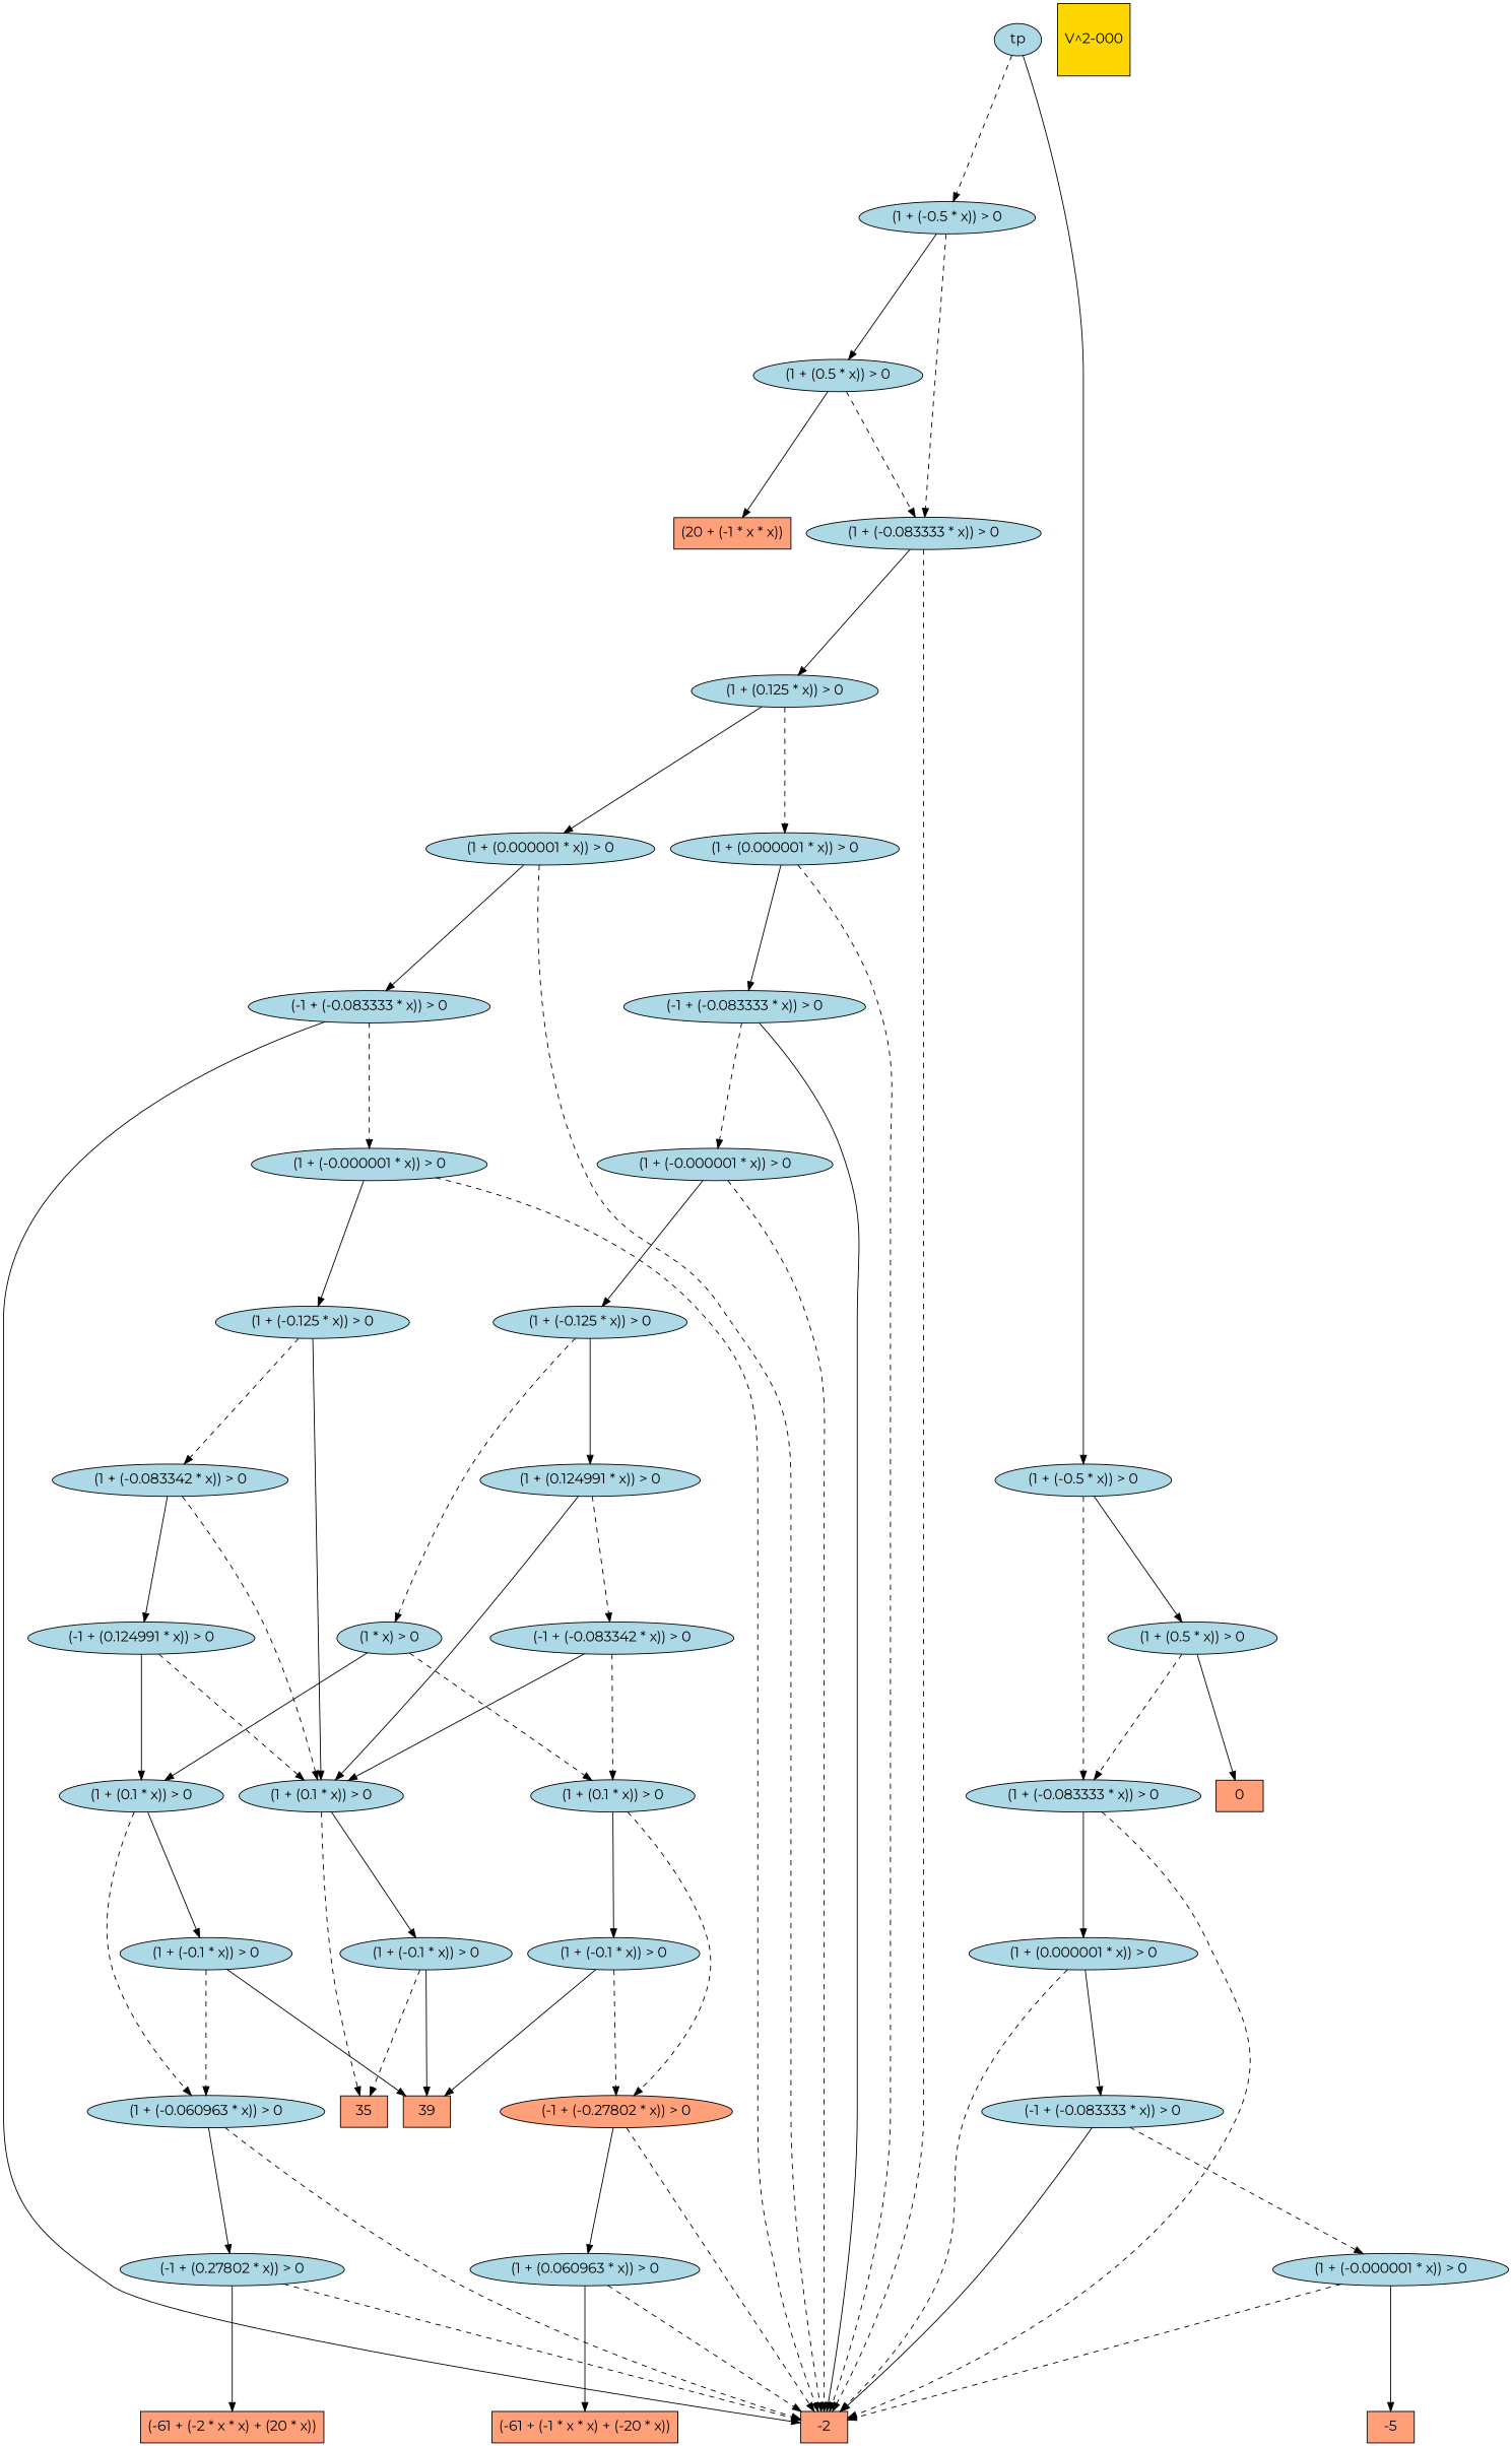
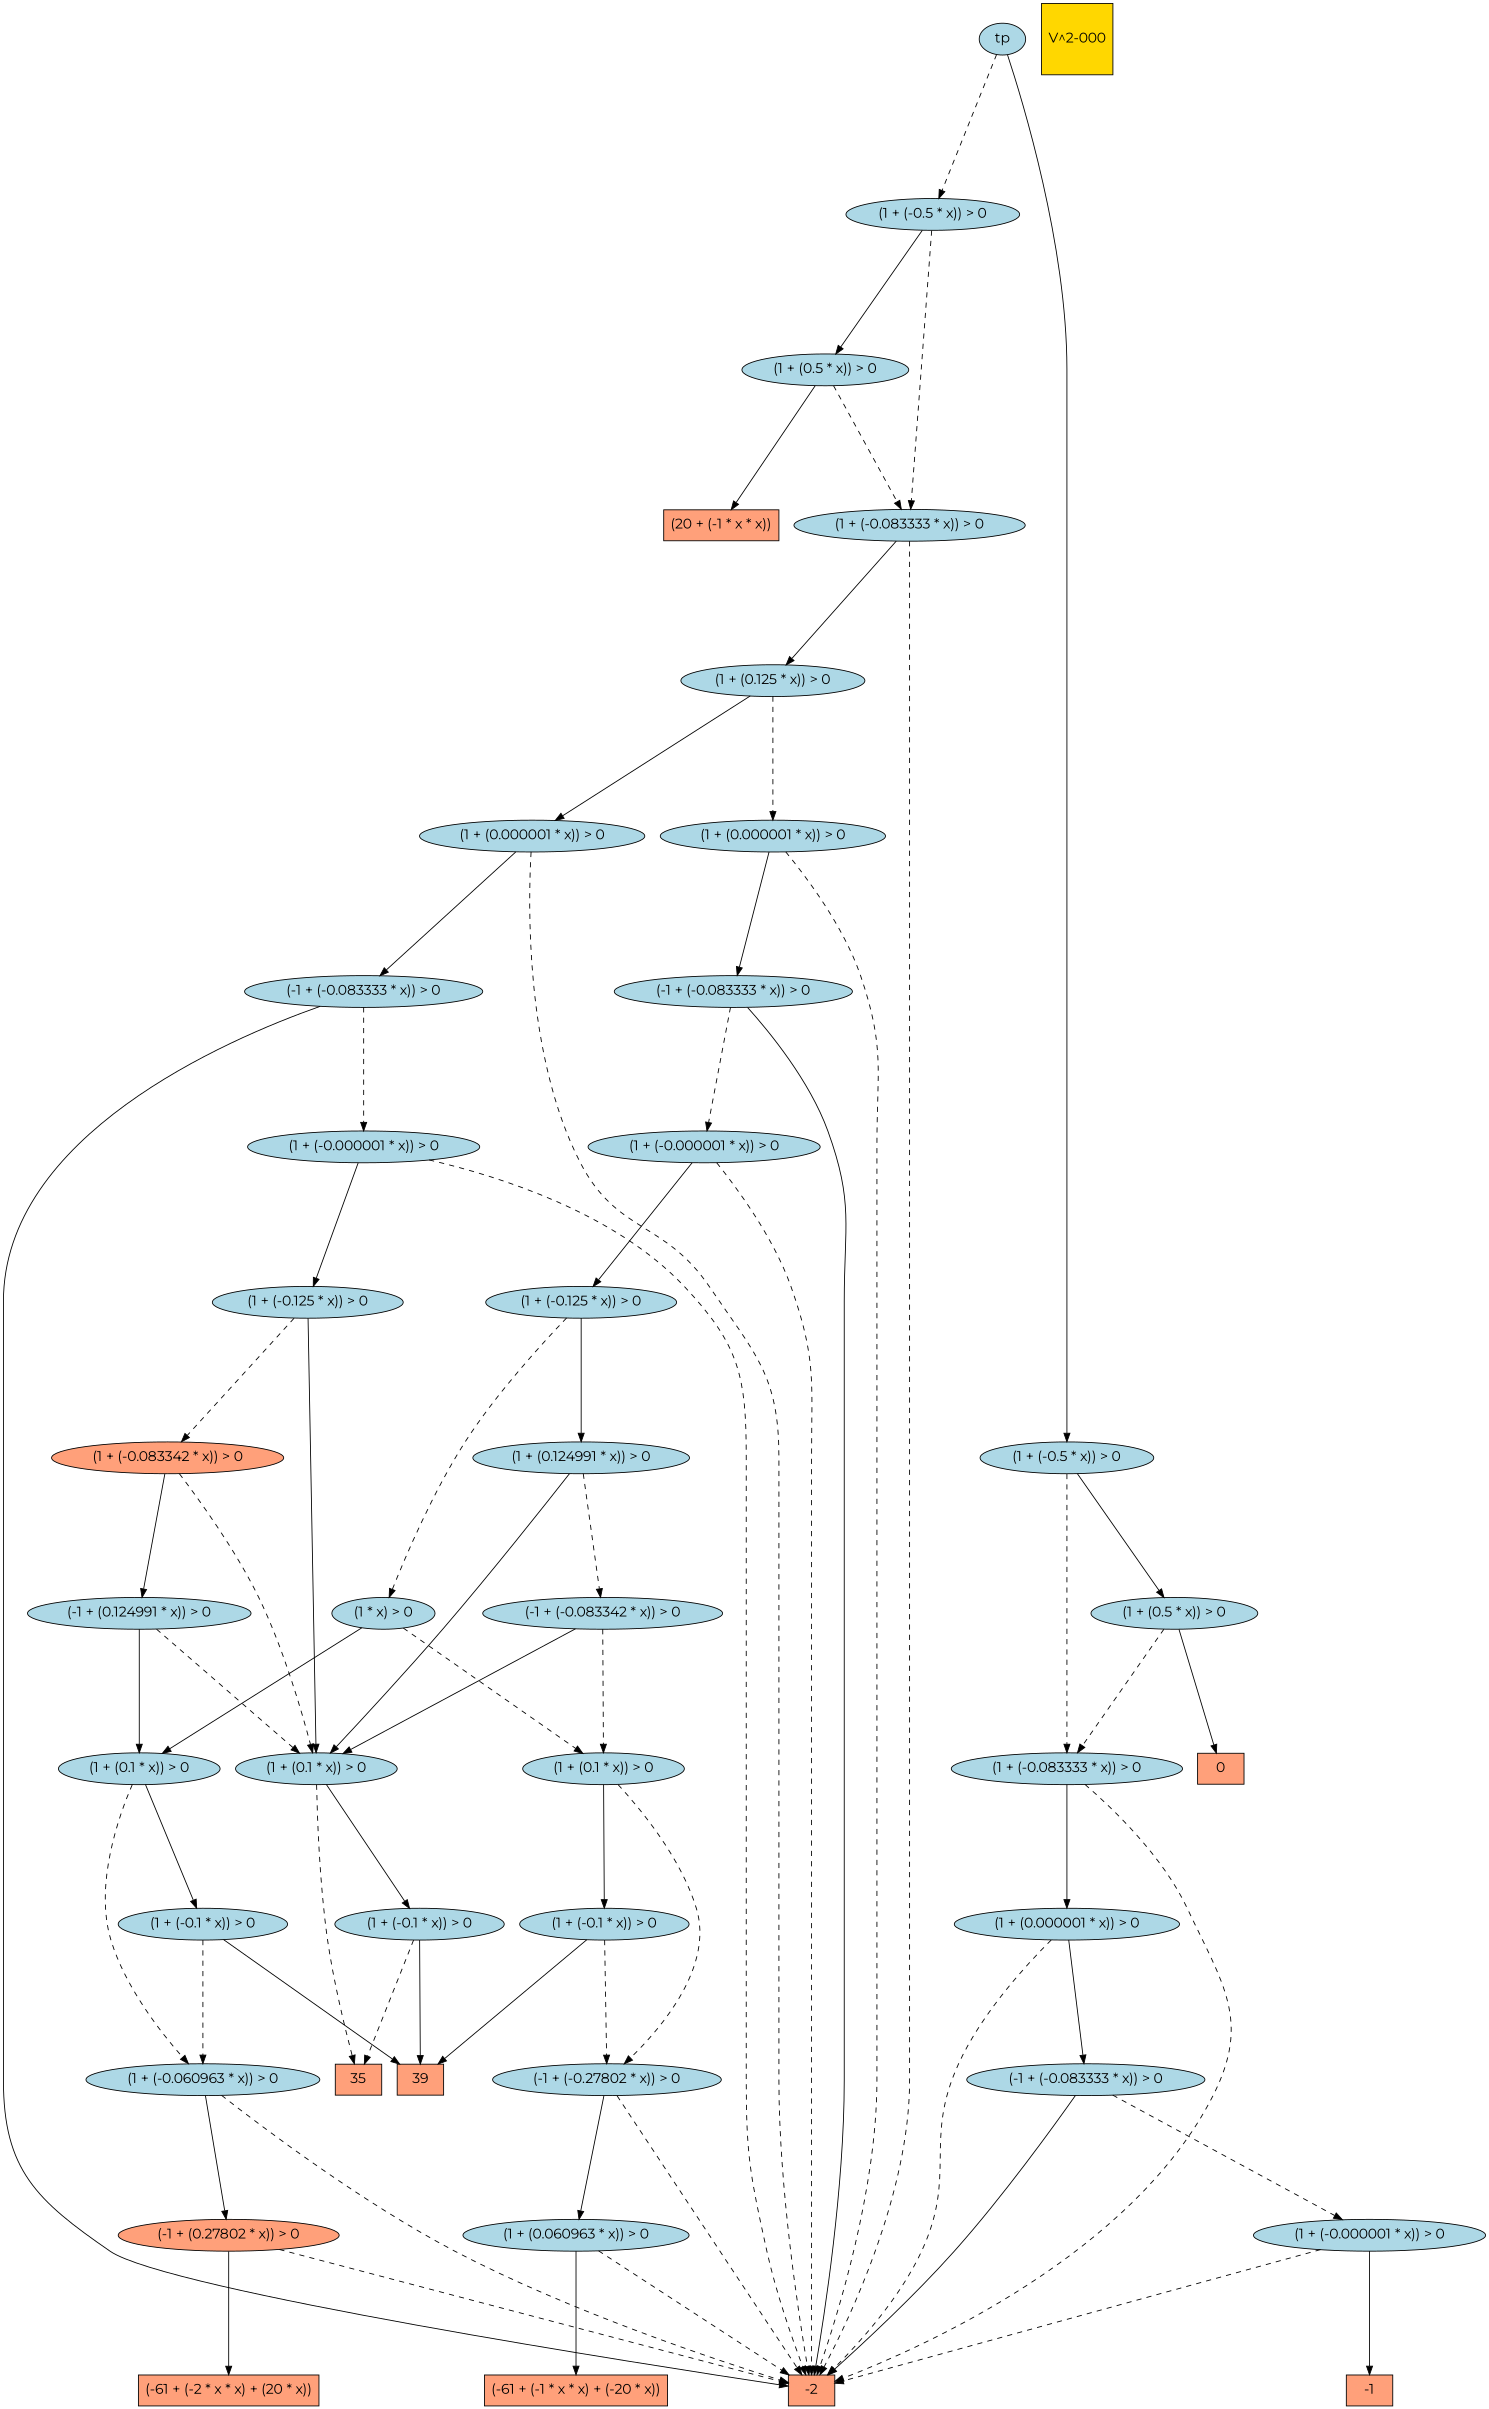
  digraph {
    fontname=Montserrat
    fontsize=16
    ranksep=2.00
    node [color=black fillcolor=lightblue fontname=Montserrat fontsize=16 shape=ellipse style=filled]
    edge [color=black fontname=Montserrat style=dashed]
    n1 [label="(1 + (0.5 * x)) > 0"]
    n2 [label="(1 + (-0.083333 * x)) > 0"]
    n3 [fillcolor=lightsalmon label="(20 + (-1 * x * x))" shape=box]
    n4 [label="(1 + (0.125 * x)) > 0"]
    n5 [fillcolor=lightsalmon label=-2 shape=box]
    n6 [label="(1 + (-0.5 * x)) > 0"]
    n7 [label="(1 + (0.000001 * x)) > 0"]
    n8 [label="(1 + (0.000001 * x)) > 0"]
    n9 [fillcolor=lightsalmon label="(-61 + (-2 * x * x) + (20 * x))" shape=box]
    n10 [label="(-1 + (-0.083333 * x)) > 0"]
    n11 [label="(1 + (-0.000001 * x)) > 0"]
    n12 [label="(1 + (0.5 * x)) > 0"]
    n13 [fillcolor=lightsalmon label=0 shape=box]
    n14 [label="(1 + (-0.083333 * x)) > 0"]
    n15 [label="(1 + (0.000001 * x)) > 0"]
-   n16 [fillcolor=lightsalmon label=-5 shape=box]
+   n16 [fillcolor=lightsalmon label=-1 shape=box]
    n17 [label="(-1 + (-0.083333 * x)) > 0"]
    n18 [fillcolor=lightsalmon label=35 shape=box]
    n19 [label="(1 + (0.1 * x)) > 0"]
    n20 [label="(1 + (-0.1 * x)) > 0"]
    n21 [label="(1 + (-0.060963 * x)) > 0"]
    n22 [fillcolor=lightsalmon label=39 shape=box]
-   n23 [label="(-1 + (0.27802 * x)) > 0"]
+   n23 [fillcolor=lightsalmon label="(-1 + (0.27802 * x)) > 0"]
    n24 [label="(-1 + (-0.083342 * x)) > 0"]
    n25 [label="(1 + (0.1 * x)) > 0"]
    n26 [label="(1 + (0.1 * x)) > 0"]
-   n27 [fillcolor=lightsalmon label="(-1 + (-0.27802 * x)) > 0"]
+   n27 [label="(-1 + (-0.27802 * x)) > 0"]
    n28 [label="(1 + (-0.1 * x)) > 0"]
    n29 [label="(1 + (-0.1 * x)) > 0"]
    n30 [label="(1 * x) > 0"]
    n31 [label=tp]
    n32 [label="(1 + (-0.5 * x)) > 0"]
    n33 [label="(1 + (-0.125 * x)) > 0"]
-   n34 [label="(1 + (-0.083342 * x)) > 0"]
+   n34 [fillcolor=lightsalmon label="(1 + (-0.083342 * x)) > 0"]
    n35 [label="(-1 + (0.124991 * x)) > 0"]
    n36 [fillcolor=lightsalmon label="(-61 + (-1 * x * x) + (-20 * x))" shape=box]
    n37 [label="(1 + (-0.000001 * x)) > 0"]
    n38 [label="(1 + (-0.125 * x)) > 0"]
    n39 [label="(1 + (0.124991 * x)) > 0"]
    n40 [label="(1 + (0.060963 * x)) > 0"]
    n41 [label="(-1 + (-0.083333 * x)) > 0"]
    n42 [label="(1 + (-0.000001 * x)) > 0"]
    n43 [fillcolor=gold1 label="V^2-000" shape=square]
    n1 -> n2
    n1 -> n3 [style=solid]
    n2 -> n4 [style=solid]
    n2 -> n5
    n4 -> n7 [style=solid]
    n4 -> n8
    n6 -> n1 [style=solid]
    n6 -> n2
    n7 -> n5
    n7 -> n10 [style=solid]
    n8 -> n5
    n8 -> n17 [style=solid]
    n10 -> n5 [style=solid]
    n10 -> n11
    n11 -> n5
    n11 -> n33 [style=solid]
    n12 -> n13 [style=solid]
    n12 -> n14
    n14 -> n5
    n14 -> n15 [style=solid]
    n15 -> n5
    n15 -> n41 [style=solid]
    n17 -> n5 [style=solid]
    n17 -> n37
    n19 -> n20 [style=solid]
    n19 -> n21
    n20 -> n21
    n20 -> n22 [style=solid]
    n21 -> n5
    n21 -> n23 [style=solid]
    n23 -> n5
    n23 -> n9 [style=solid]
    n24 -> n25
    n24 -> n26 [style=solid]
    n25 -> n27
    n25 -> n28 [style=solid]
    n26 -> n18
    n26 -> n29 [style=solid]
    n27 -> n5
    n27 -> n40 [style=solid]
    n28 -> n22 [style=solid]
    n28 -> n27
    n29 -> n18
    n29 -> n22 [style=solid]
    n30 -> n19 [style=solid]
    n30 -> n25
    n31 -> n6
    n31 -> n32 [style=solid]
    n32 -> n12 [style=solid]
    n32 -> n14
    n33 -> n26 [style=solid]
    n33 -> n34
    n34 -> n26
    n34 -> n35 [style=solid]
    n35 -> n19 [style=solid]
    n35 -> n26
    n37 -> n5
    n37 -> n38 [style=solid]
    n38 -> n30
    n38 -> n39 [style=solid]
    n39 -> n24
    n39 -> n26 [style=solid]
    n40 -> n5
    n40 -> n36 [style=solid]
    n41 -> n5 [style=solid]
    n41 -> n42
    n42 -> n5
    n42 -> n16 [style=solid]
  }
